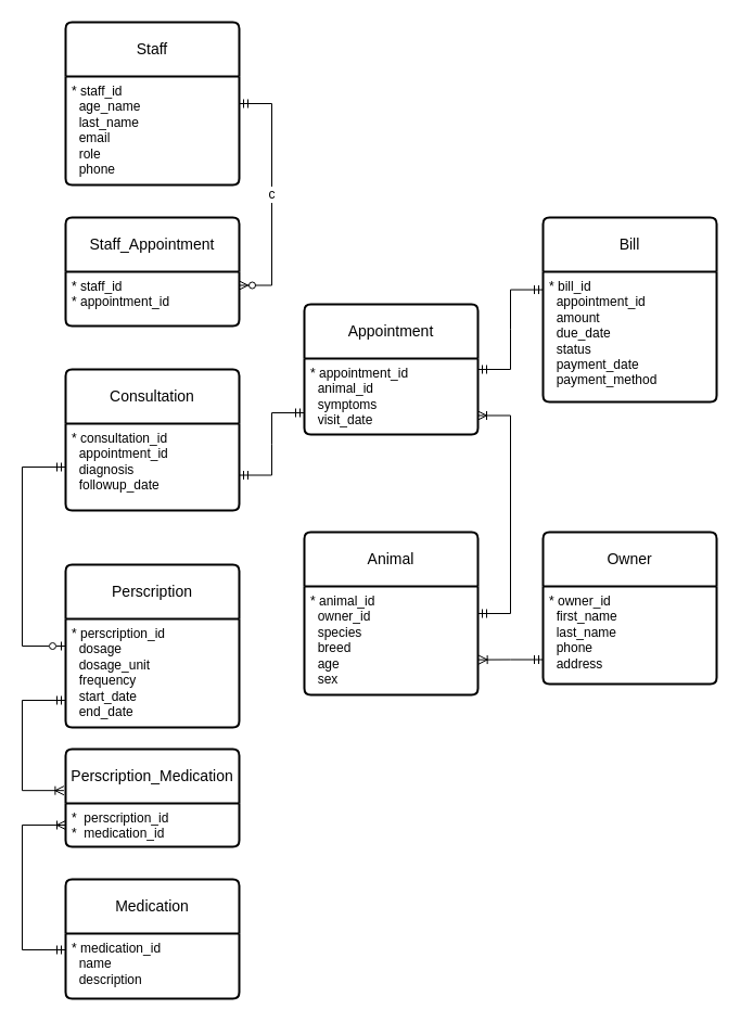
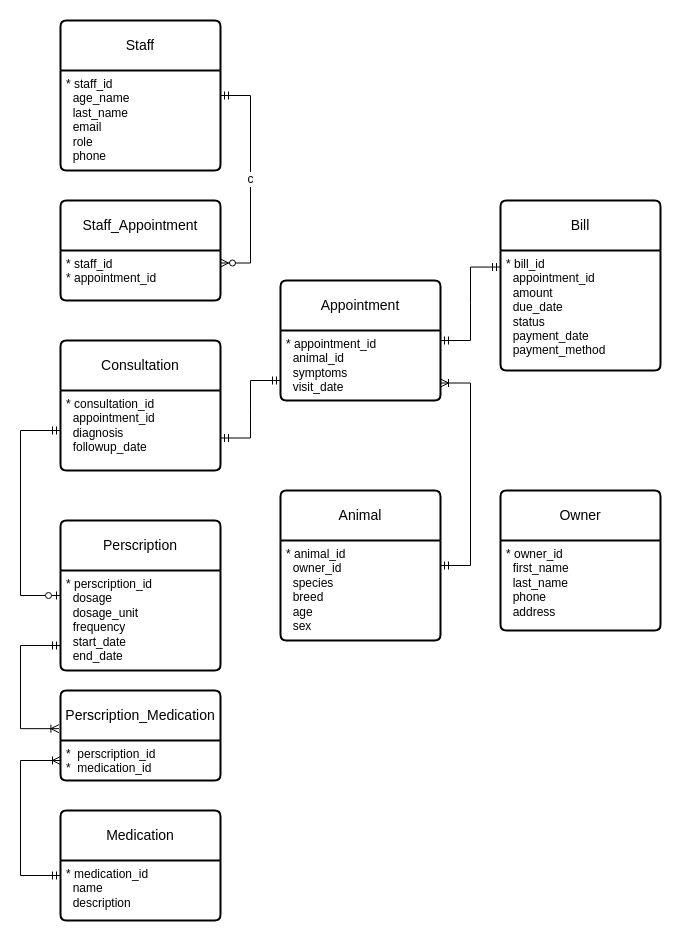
  <mxCell id="0" />
  <mxCell id="1" parent="0" />
  <mxCell id="2" value="Animal" style="swimlane;childLayout=stackLayout;horizontal=1;startSize=50;horizontalStack=0;rounded=1;fontSize=14;fontStyle=0;strokeWidth=2;resizeParent=0;resizeLast=1;shadow=0;dashed=0;align=center;arcSize=4;whiteSpace=wrap;html=1;" parent="1" vertex="1"><mxGeometry x="280" y="490" width="160" height="150" as="geometry" /></mxCell>
  <mxCell id="3" value="&lt;div&gt;* animal_id&lt;/div&gt;&lt;div&gt;&amp;nbsp; owner_id&lt;/div&gt;&lt;div&gt;&amp;nbsp; species&lt;/div&gt;&lt;div&gt;&amp;nbsp; breed&lt;/div&gt;&lt;div&gt;&amp;nbsp; age&lt;/div&gt;&lt;div&gt;&amp;nbsp; sex&lt;br&gt;&lt;br&gt;&lt;/div&gt;" style="align=left;strokeColor=none;fillColor=none;spacingLeft=4;fontSize=12;verticalAlign=top;resizable=0;rotatable=0;part=1;html=1;" parent="2" vertex="1"><mxGeometry y="50" width="160" height="100" as="geometry" /></mxCell>
  <mxCell id="4" value="Staff" style="swimlane;childLayout=stackLayout;horizontal=1;startSize=50;horizontalStack=0;rounded=1;fontSize=14;fontStyle=0;strokeWidth=2;resizeParent=0;resizeLast=1;shadow=0;dashed=0;align=center;arcSize=4;whiteSpace=wrap;html=1;" parent="1" vertex="1"><mxGeometry x="60" y="20" width="160" height="150" as="geometry" /></mxCell>
  <mxCell id="5" value="&lt;div&gt;* staff_id&lt;/div&gt;&lt;div&gt;&amp;nbsp; age_name&lt;div&gt;&amp;nbsp; last_name&lt;/div&gt;&lt;div&gt;&amp;nbsp; email&lt;/div&gt;&lt;div&gt;&amp;nbsp; role&lt;/div&gt;&lt;div&gt;&amp;nbsp; phone&lt;/div&gt;&lt;/div&gt;" style="align=left;strokeColor=none;fillColor=none;spacingLeft=4;fontSize=12;verticalAlign=top;resizable=0;rotatable=0;part=1;html=1;" parent="4" vertex="1"><mxGeometry y="50" width="160" height="100" as="geometry" /></mxCell>
  <mxCell id="6" value="Appointment" style="swimlane;childLayout=stackLayout;horizontal=1;startSize=50;horizontalStack=0;rounded=1;fontSize=14;fontStyle=0;strokeWidth=2;resizeParent=0;resizeLast=1;shadow=0;dashed=0;align=center;arcSize=4;whiteSpace=wrap;html=1;" parent="1" vertex="1"><mxGeometry x="280" y="280" width="160" height="120" as="geometry" /></mxCell>
  <mxCell id="7" value="* appointment_id&lt;div&gt;&amp;nbsp; animal_id&lt;/div&gt;&lt;div&gt;&amp;nbsp; symptoms&lt;br&gt;&lt;div&gt;&amp;nbsp; visit_date&lt;/div&gt;&lt;/div&gt;" style="align=left;strokeColor=none;fillColor=none;spacingLeft=4;fontSize=12;verticalAlign=top;resizable=0;rotatable=0;part=1;html=1;" parent="6" vertex="1"><mxGeometry y="50" width="160" height="70" as="geometry" /></mxCell>
  <mxCell id="8" value="Bill" style="swimlane;childLayout=stackLayout;horizontal=1;startSize=50;horizontalStack=0;rounded=1;fontSize=14;fontStyle=0;strokeWidth=2;resizeParent=0;resizeLast=1;shadow=0;dashed=0;align=center;arcSize=4;whiteSpace=wrap;html=1;" parent="1" vertex="1"><mxGeometry x="500" y="200" width="160" height="170" as="geometry"><mxRectangle x="620" y="120" width="60" height="50" as="alternateBounds" /></mxGeometry></mxCell>
  <mxCell id="9" value="&lt;div&gt;* bill_id&lt;/div&gt;&lt;div&gt;&amp;nbsp; appointment_id&lt;/div&gt;&lt;div&gt;&amp;nbsp; amount&lt;/div&gt;&lt;div&gt;&amp;nbsp;&amp;nbsp;&lt;span style=&quot;background-color: initial;&quot;&gt;due_date&lt;/span&gt;&lt;/div&gt;&lt;div&gt;&amp;nbsp; status&lt;/div&gt;&lt;div&gt;&amp;nbsp; payment_date&lt;/div&gt;&lt;div&gt;&amp;nbsp; payment_method&lt;br&gt;&lt;/div&gt;" style="align=left;strokeColor=none;fillColor=none;spacingLeft=4;fontSize=12;verticalAlign=top;resizable=0;rotatable=0;part=1;html=1;" parent="8" vertex="1"><mxGeometry y="50" width="160" height="120" as="geometry" /></mxCell>
  <mxCell id="10" value="Owner" style="swimlane;childLayout=stackLayout;horizontal=1;startSize=50;horizontalStack=0;rounded=1;fontSize=14;fontStyle=0;strokeWidth=2;resizeParent=0;resizeLast=1;shadow=0;dashed=0;align=center;arcSize=4;whiteSpace=wrap;html=1;" parent="1" vertex="1"><mxGeometry x="500" y="490" width="160" height="140" as="geometry" /></mxCell>
  <mxCell id="11" value="&lt;div&gt;* owner_&lt;span style=&quot;background-color: initial;&quot;&gt;id&lt;/span&gt;&lt;/div&gt;&amp;nbsp; first_name&lt;div&gt;&amp;nbsp; last_name&lt;/div&gt;&lt;div&gt;&amp;nbsp; phone&lt;/div&gt;&lt;div&gt;&amp;nbsp; address&lt;/div&gt;" style="align=left;strokeColor=none;fillColor=none;spacingLeft=4;fontSize=12;verticalAlign=top;resizable=0;rotatable=0;part=1;html=1;" parent="10" vertex="1"><mxGeometry y="50" width="160" height="90" as="geometry" /></mxCell>
- <mxCell id="12" value="" style="edgeStyle=entityRelationEdgeStyle;fontSize=12;html=1;endArrow=ERoneToMany;startArrow=ERmandOne;rounded=0;entryX=1.004;entryY=0.676;entryDx=0;entryDy=0;exitX=0;exitY=0.75;exitDx=0;exitDy=0;endFill=0;entryPerimeter=0;" parent="1" source="11" target="3" edge="1"><mxGeometry width="100" height="100" relative="1" as="geometry"><mxPoint x="450" y="820" as="sourcePoint" /><mxPoint x="540" y="670" as="targetPoint" /><Array as="points"><mxPoint x="290" y="600" /></Array></mxGeometry></mxCell>
  <mxCell id="13" value="" style="edgeStyle=entityRelationEdgeStyle;fontSize=12;html=1;endArrow=ERoneToMany;startArrow=ERmandOne;rounded=0;endFill=0;exitX=1;exitY=0.25;exitDx=0;exitDy=0;entryX=1;entryY=0.75;entryDx=0;entryDy=0;" parent="1" source="3" target="7" edge="1"><mxGeometry width="100" height="100" relative="1" as="geometry"><mxPoint x="450" y="580" as="sourcePoint" /><mxPoint x="570" y="360" as="targetPoint" /><Array as="points"><mxPoint x="360" y="352" /><mxPoint x="450" y="420" /><mxPoint x="450" y="420" /><mxPoint x="480" y="420" /></Array></mxGeometry></mxCell>
  <mxCell id="14" value="" style="edgeStyle=entityRelationEdgeStyle;fontSize=12;html=1;endArrow=ERmandOne;startArrow=ERmandOne;rounded=0;entryX=0;entryY=0.138;entryDx=0;entryDy=0;entryPerimeter=0;" parent="1" target="9" edge="1"><mxGeometry width="100" height="100" relative="1" as="geometry"><mxPoint x="440" y="340" as="sourcePoint" /><mxPoint x="560.16" y="339.05" as="targetPoint" /></mxGeometry></mxCell>
  <mxCell id="15" value="c" style="edgeStyle=entityRelationEdgeStyle;fontSize=12;html=1;endArrow=ERmandOne;startArrow=ERzeroToMany;rounded=0;entryX=1;entryY=0.25;entryDx=0;entryDy=0;exitX=1;exitY=0.25;exitDx=0;exitDy=0;endFill=0;" parent="1" source="29" target="5" edge="1"><mxGeometry width="100" height="100" relative="1" as="geometry"><mxPoint x="210" y="420" as="sourcePoint" /><mxPoint x="310" y="320" as="targetPoint" /></mxGeometry></mxCell>
  <mxCell id="16" value="Consultation" style="swimlane;childLayout=stackLayout;horizontal=1;startSize=50;horizontalStack=0;rounded=1;fontSize=14;fontStyle=0;strokeWidth=2;resizeParent=0;resizeLast=1;shadow=0;dashed=0;align=center;arcSize=4;whiteSpace=wrap;html=1;" parent="1" vertex="1"><mxGeometry x="60" y="340" width="160" height="130" as="geometry" /></mxCell>
  <mxCell id="17" value="* consultation_id&lt;div&gt;&amp;nbsp; appointment_id&amp;nbsp;&amp;nbsp;&lt;div&gt;&lt;div&gt;&amp;nbsp; diagnosis&lt;div&gt;&amp;nbsp; followup_date&lt;/div&gt;&lt;/div&gt;&lt;/div&gt;&lt;/div&gt;" style="align=left;strokeColor=none;fillColor=none;spacingLeft=4;fontSize=12;verticalAlign=top;resizable=0;rotatable=0;part=1;html=1;" parent="16" vertex="1"><mxGeometry y="50" width="160" height="80" as="geometry" /></mxCell>
  <mxCell id="18" value="" style="edgeStyle=entityRelationEdgeStyle;fontSize=12;html=1;endArrow=ERmandOne;startArrow=ERmandOne;rounded=0;exitX=1;exitY=0.75;exitDx=0;exitDy=0;" parent="1" source="16" edge="1"><mxGeometry width="100" height="100" relative="1" as="geometry"><mxPoint x="180" y="480" as="sourcePoint" /><mxPoint x="280" y="380" as="targetPoint" /></mxGeometry></mxCell>
  <mxCell id="19" value="Medication" style="swimlane;childLayout=stackLayout;horizontal=1;startSize=50;horizontalStack=0;rounded=1;fontSize=14;fontStyle=0;strokeWidth=2;resizeParent=0;resizeLast=1;shadow=0;dashed=0;align=center;arcSize=4;whiteSpace=wrap;html=1;" parent="1" vertex="1"><mxGeometry x="60" y="810" width="160" height="110" as="geometry" /></mxCell>
  <mxCell id="20" value="* medication_id&lt;div&gt;&amp;nbsp; name&lt;/div&gt;&lt;div&gt;&amp;nbsp; description&lt;/div&gt;" style="align=left;strokeColor=none;fillColor=none;spacingLeft=4;fontSize=12;verticalAlign=top;resizable=0;rotatable=0;part=1;html=1;" parent="19" vertex="1"><mxGeometry y="50" width="160" height="60" as="geometry" /></mxCell>
  <mxCell id="21" value="Perscription" style="swimlane;childLayout=stackLayout;horizontal=1;startSize=50;horizontalStack=0;rounded=1;fontSize=14;fontStyle=0;strokeWidth=2;resizeParent=0;resizeLast=1;shadow=0;dashed=0;align=center;arcSize=4;whiteSpace=wrap;html=1;" parent="1" vertex="1"><mxGeometry x="60" y="520" width="160" height="150" as="geometry" /></mxCell>
  <mxCell id="22" value="&lt;div&gt;* perscription_id&lt;/div&gt;&amp;nbsp; dosage&lt;div&gt;&amp;nbsp; dosage_unit&lt;br&gt;&lt;div&gt;&amp;nbsp; frequency&lt;/div&gt;&lt;div&gt;&amp;nbsp; start_date&lt;/div&gt;&lt;div&gt;&amp;nbsp; end_date&lt;/div&gt;&lt;/div&gt;" style="align=left;strokeColor=none;fillColor=none;spacingLeft=4;fontSize=12;verticalAlign=top;resizable=0;rotatable=0;part=1;html=1;" parent="21" vertex="1"><mxGeometry y="50" width="160" height="100" as="geometry" /></mxCell>
  <mxCell id="23" value="" style="edgeStyle=elbowEdgeStyle;fontSize=12;html=1;endArrow=ERmandOne;startArrow=ERoneToMany;rounded=0;exitX=0;exitY=0.5;exitDx=0;exitDy=0;entryX=0;entryY=0.25;entryDx=0;entryDy=0;startFill=0;endFill=0;" parent="1" source="26" target="20" edge="1"><mxGeometry width="100" height="100" relative="1" as="geometry"><mxPoint x="60" y="670" as="sourcePoint" /><mxPoint x="60" y="915" as="targetPoint" /><Array as="points"><mxPoint x="20" y="720" /></Array></mxGeometry></mxCell>
  <mxCell id="24" value="" style="edgeStyle=elbowEdgeStyle;fontSize=12;html=1;endArrow=ERzeroToOne;startArrow=ERmandOne;rounded=0;exitX=0;exitY=0.5;exitDx=0;exitDy=0;entryX=0;entryY=0.25;entryDx=0;entryDy=0;startFill=0;endFill=0;" parent="1" source="17" target="22" edge="1"><mxGeometry width="100" height="100" relative="1" as="geometry"><mxPoint x="60" y="480" as="sourcePoint" /><mxPoint x="60" y="595" as="targetPoint" /><Array as="points"><mxPoint x="20" y="535" /></Array></mxGeometry></mxCell>
  <mxCell id="25" value="Perscription_Medication" style="swimlane;childLayout=stackLayout;horizontal=1;startSize=50;horizontalStack=0;rounded=1;fontSize=14;fontStyle=0;strokeWidth=2;resizeParent=0;resizeLast=1;shadow=0;dashed=0;align=center;arcSize=4;whiteSpace=wrap;html=1;" parent="1" vertex="1"><mxGeometry x="60" y="690" width="160" height="90" as="geometry" /></mxCell>
  <mxCell id="26" value="*&amp;nbsp; perscription_id&lt;div&gt;*&amp;nbsp; medication_id&lt;/div&gt;" style="align=left;strokeColor=none;fillColor=none;spacingLeft=4;fontSize=12;verticalAlign=top;resizable=0;rotatable=0;part=1;html=1;" parent="25" vertex="1"><mxGeometry y="50" width="160" height="40" as="geometry" /></mxCell>
  <mxCell id="27" value="" style="edgeStyle=elbowEdgeStyle;fontSize=12;html=1;endArrow=ERoneToMany;startArrow=ERmandOne;rounded=0;exitX=0;exitY=0.75;exitDx=0;exitDy=0;entryX=-0.01;entryY=0.424;entryDx=0;entryDy=0;startFill=0;endFill=0;entryPerimeter=0;" parent="1" source="22" target="25" edge="1"><mxGeometry width="100" height="100" relative="1" as="geometry"><mxPoint x="60" y="660" as="sourcePoint" /><mxPoint x="60" y="775" as="targetPoint" /><Array as="points"><mxPoint x="20" y="580" /></Array></mxGeometry></mxCell>
  <mxCell id="28" value="Staff_Appointment" style="swimlane;childLayout=stackLayout;horizontal=1;startSize=50;horizontalStack=0;rounded=1;fontSize=14;fontStyle=0;strokeWidth=2;resizeParent=0;resizeLast=1;shadow=0;dashed=0;align=center;arcSize=4;whiteSpace=wrap;html=1;" vertex="1" parent="1"><mxGeometry x="60" y="200" width="160" height="100" as="geometry" /></mxCell>
  <mxCell id="29" value="* staff_id&lt;div&gt;* appointment_id&lt;/div&gt;" style="align=left;strokeColor=none;fillColor=none;spacingLeft=4;fontSize=12;verticalAlign=top;resizable=0;rotatable=0;part=1;html=1;" vertex="1" parent="28"><mxGeometry y="50" width="160" height="50" as="geometry" /></mxCell>
